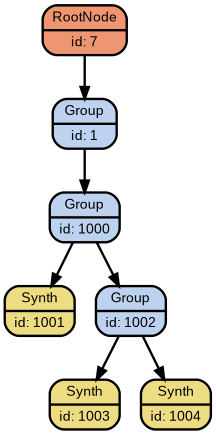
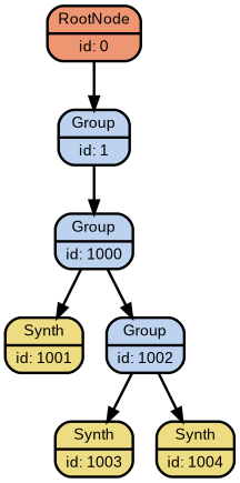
  digraph {
    color=lightslategrey
    fontname=Arial
    penwidth=2
    rankdir=TB
    ranksep=0.5
    splines=spline
    style="dotted, rounded"
    node [fillcolor=lightsteelblue2 fontname=Arial fontsize=12 penwidth=2 shape=Mrecord style="filled, rounded"]
    edge [penwidth=2]
-   n1 [fillcolor=lightsalmon2 label="{ <f_0_0> RootNode | <f_0_1> id: 7 }"]
+   n1 [fillcolor=lightsalmon2 label="{ <f_0_0> RootNode | <f_0_1> id: 0 }"]
    n2 [label="{ <f_0_0> Group | <f_0_1> id: 1 }"]
    n3 [label="{ <f_0_0> Group | <f_0_1> id: 1000 }"]
    n4 [fillcolor=lightgoldenrod2 label="{ <f_0_0> Synth | <f_0_1> id: 1001 }"]
    n5 [label="{ <f_0_0> Group | <f_0_1> id: 1002 }"]
    n6 [fillcolor=lightgoldenrod2 label="{ <f_0_0> Synth | <f_0_1> id: 1003 }"]
    n7 [fillcolor=lightgoldenrod2 label="{ <f_0_0> Synth | <f_0_1> id: 1004 }"]
    n1 -> n2
    n2 -> n3
    n3 -> n4
    n3 -> n5
    n5 -> n6
    n5 -> n7
  }
